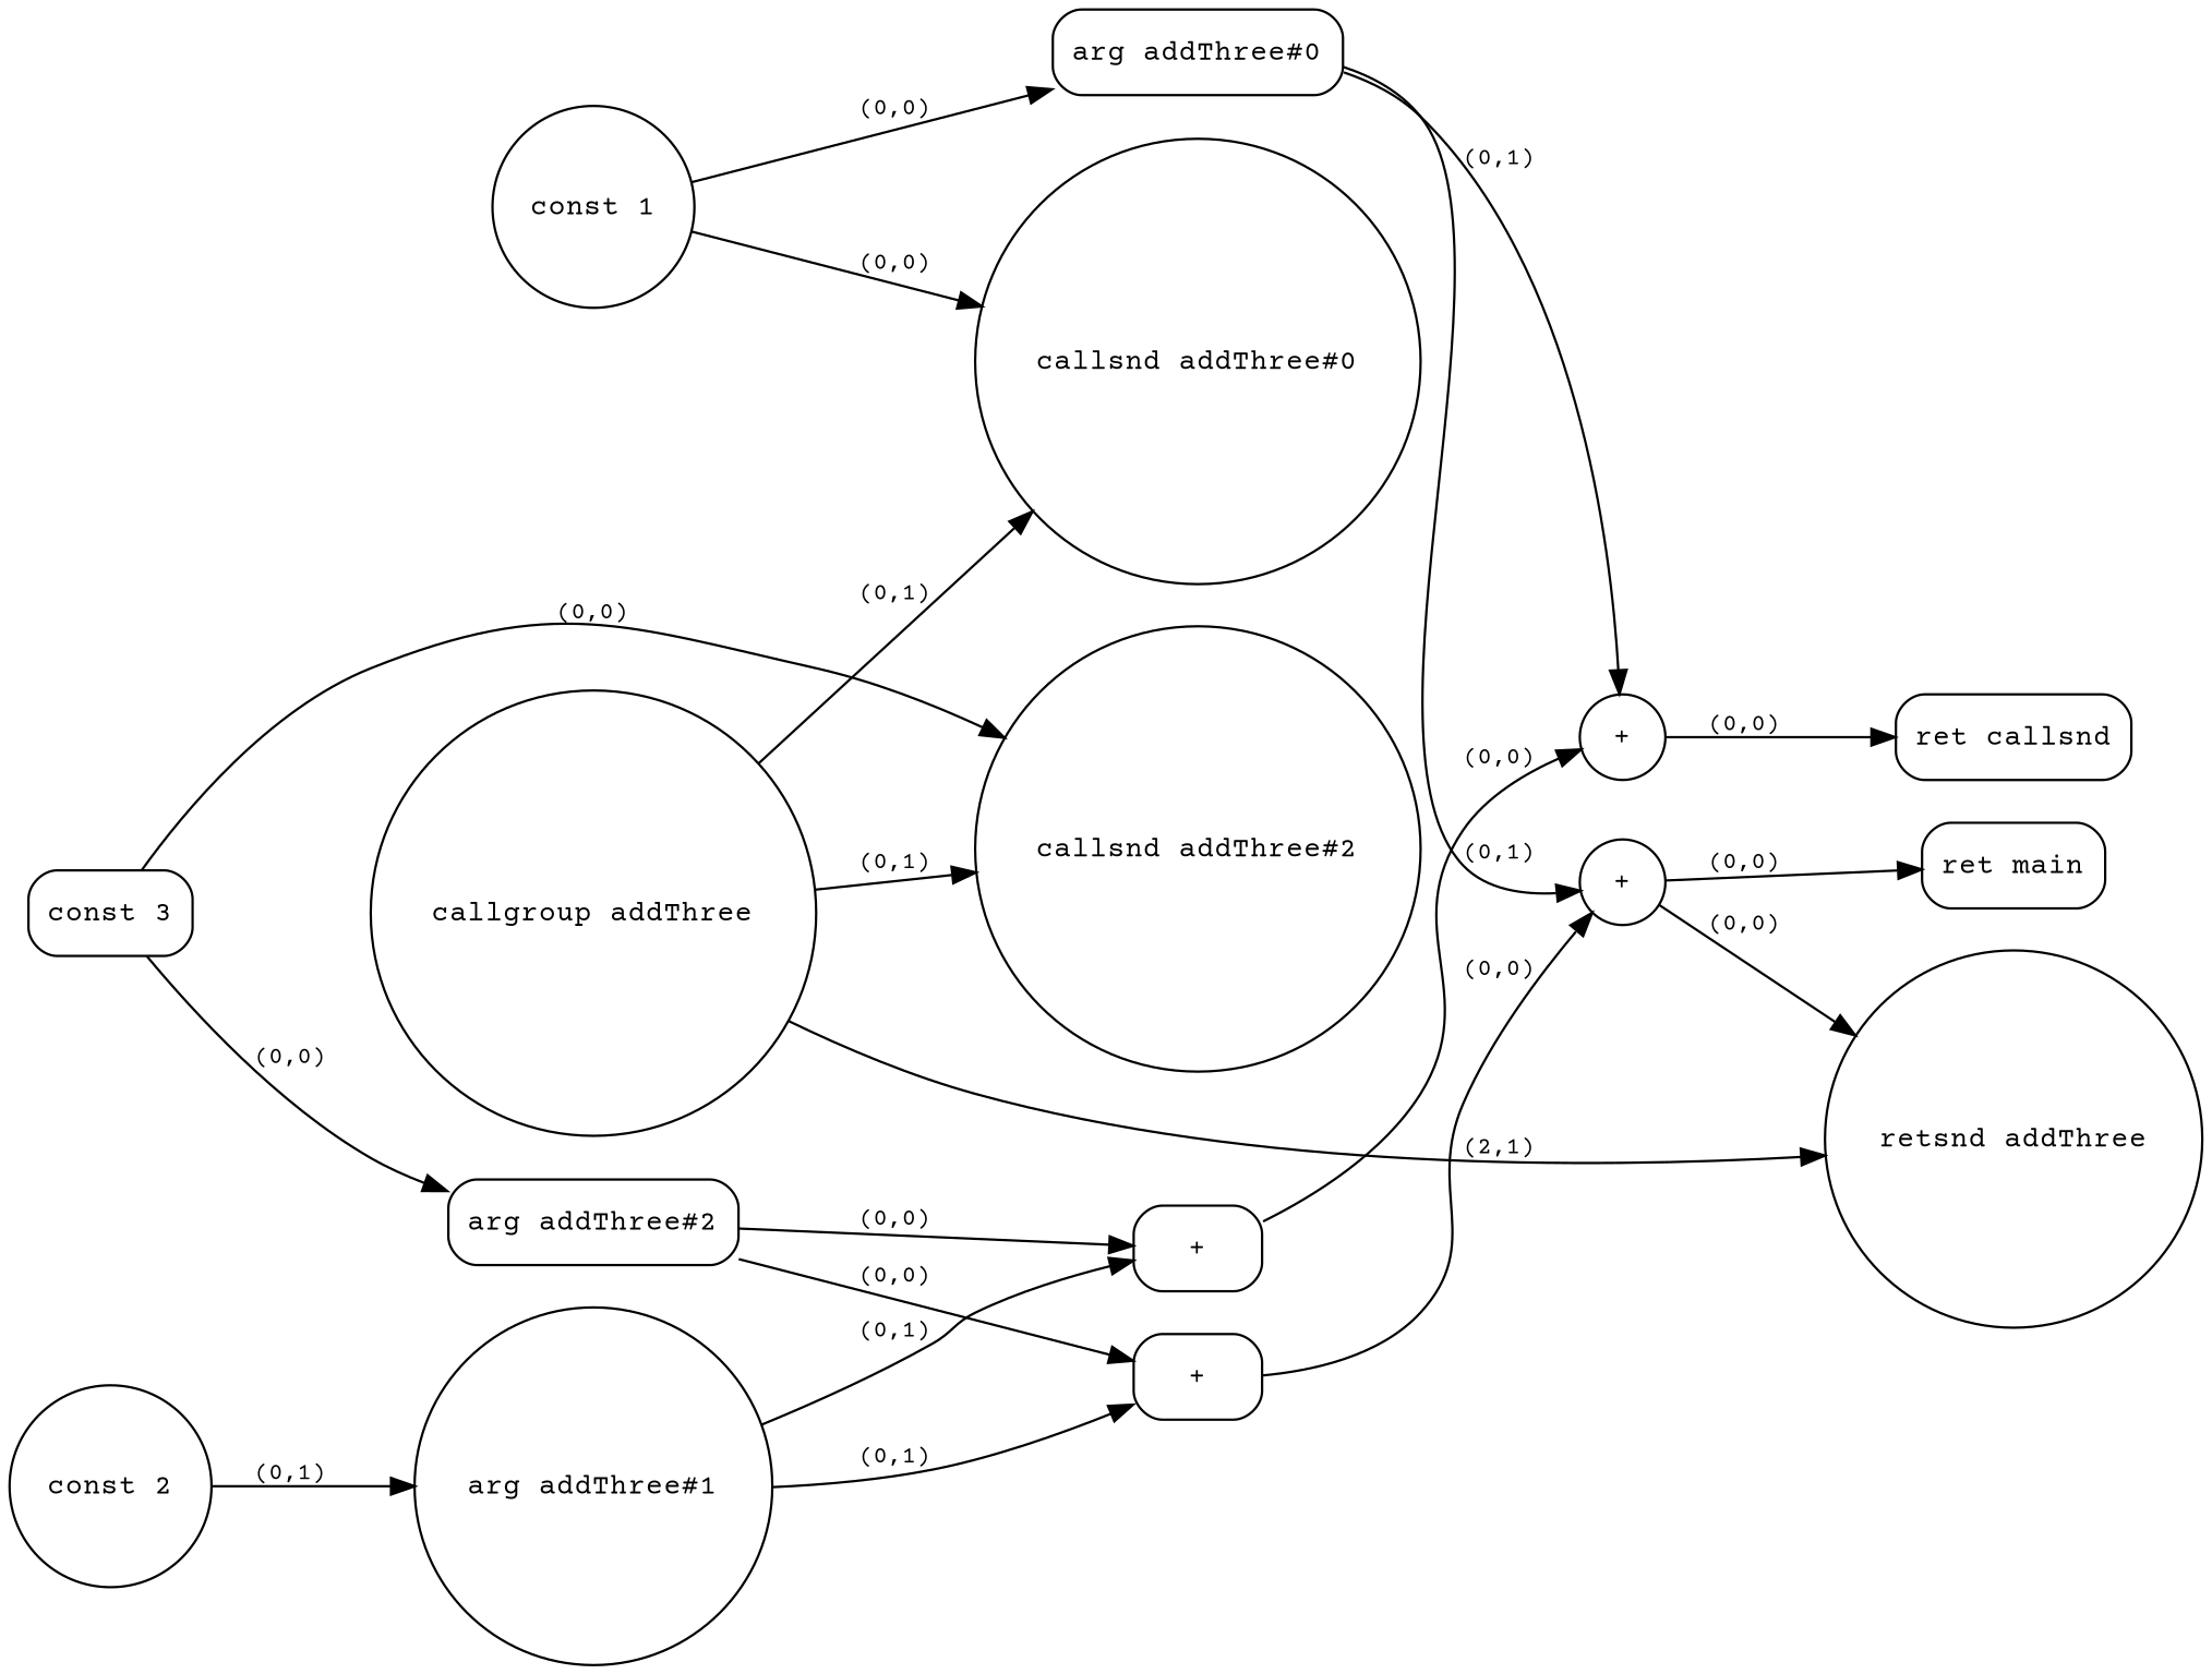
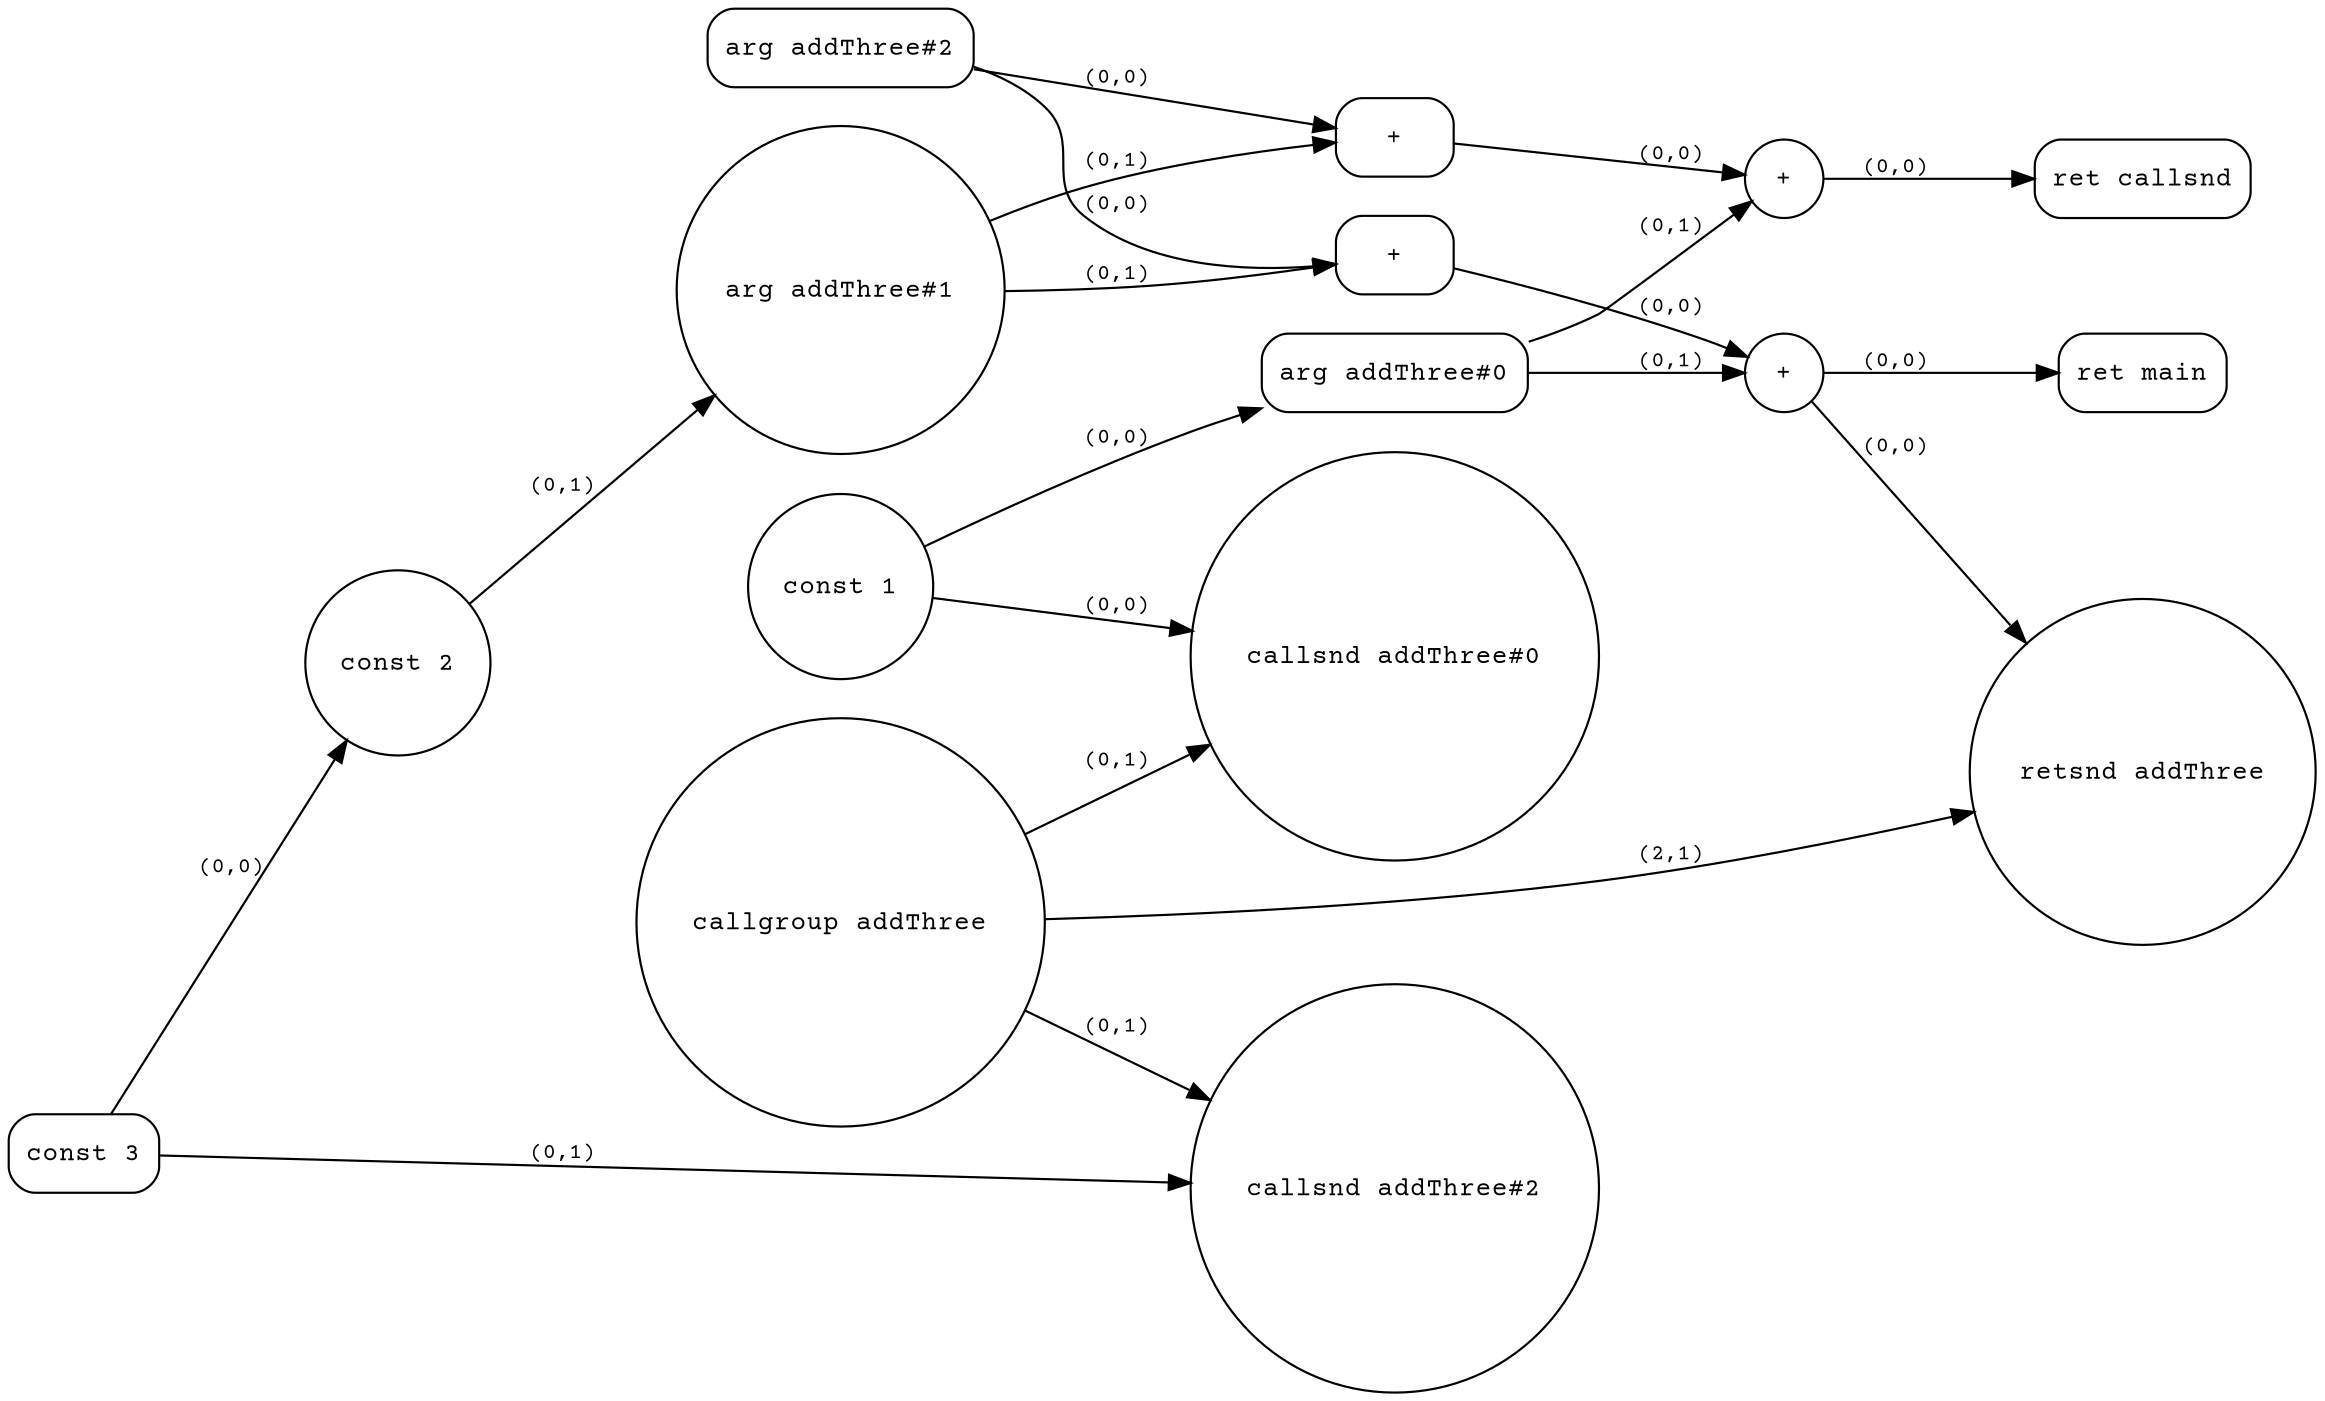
  digraph {
    fontname="Courier Prime"
    rankdir=LR
    node [fontname="Courier Prime" fontsize=12 shape=circle style=rounded]
    edge [fontname="Courier Prime" fontsize=10]
    n1 [label="const 1"]
    n2 [label="callsnd addThree#0"]
    n3 [label="arg addThree#0" shape=box]
    n4 [label="+"]
    n5 [label="+"]
    n6 [label="const 2"]
    n7 [label="arg addThree#1"]
    n8 [label="+" shape=box]
    n9 [label="+" shape=box]
    n10 [label="const 3" shape=box]
    n11 [label="callsnd addThree#2"]
    n12 [label="arg addThree#2" shape=box]
    n13 [label="callgroup addThree"]
    n14 [label="retsnd addThree"]
    n15 [label="ret main" shape=box]
    n16 [label="ret callsnd" shape=box]
    n1 -> n2 [label="(0,0)"]
    n1 -> n3 [label="(0,0)"]
    n3 -> n4 [label="(0,1)"]
    n3 -> n5 [label="(0,1)"]
    n4 -> n14 [label="(0,0)"]
    n4 -> n15 [label="(0,0)"]
    n5 -> n16 [label="(0,0)"]
    n6 -> n7 [label="(0,1)"]
    n7 -> n8 [label="(0,1)"]
    n7 -> n9 [label="(0,1)"]
    n8 -> n4 [label="(0,0)"]
    n9 -> n5 [label="(0,0)"]
-   n10 -> n11 [label="(0,0)"]
-   n10 -> n12 [label="(0,0)"]
+   n10 -> n11 [label="(0,1)"]
+   n10 -> n6 [label="(0,0)"]
    n12 -> n8 [label="(0,0)"]
    n12 -> n9 [label="(0,0)"]
    n13 -> n2 [label="(0,1)"]
    n13 -> n11 [label="(0,1)"]
    n13 -> n14 [label="(2,1)"]
  }
